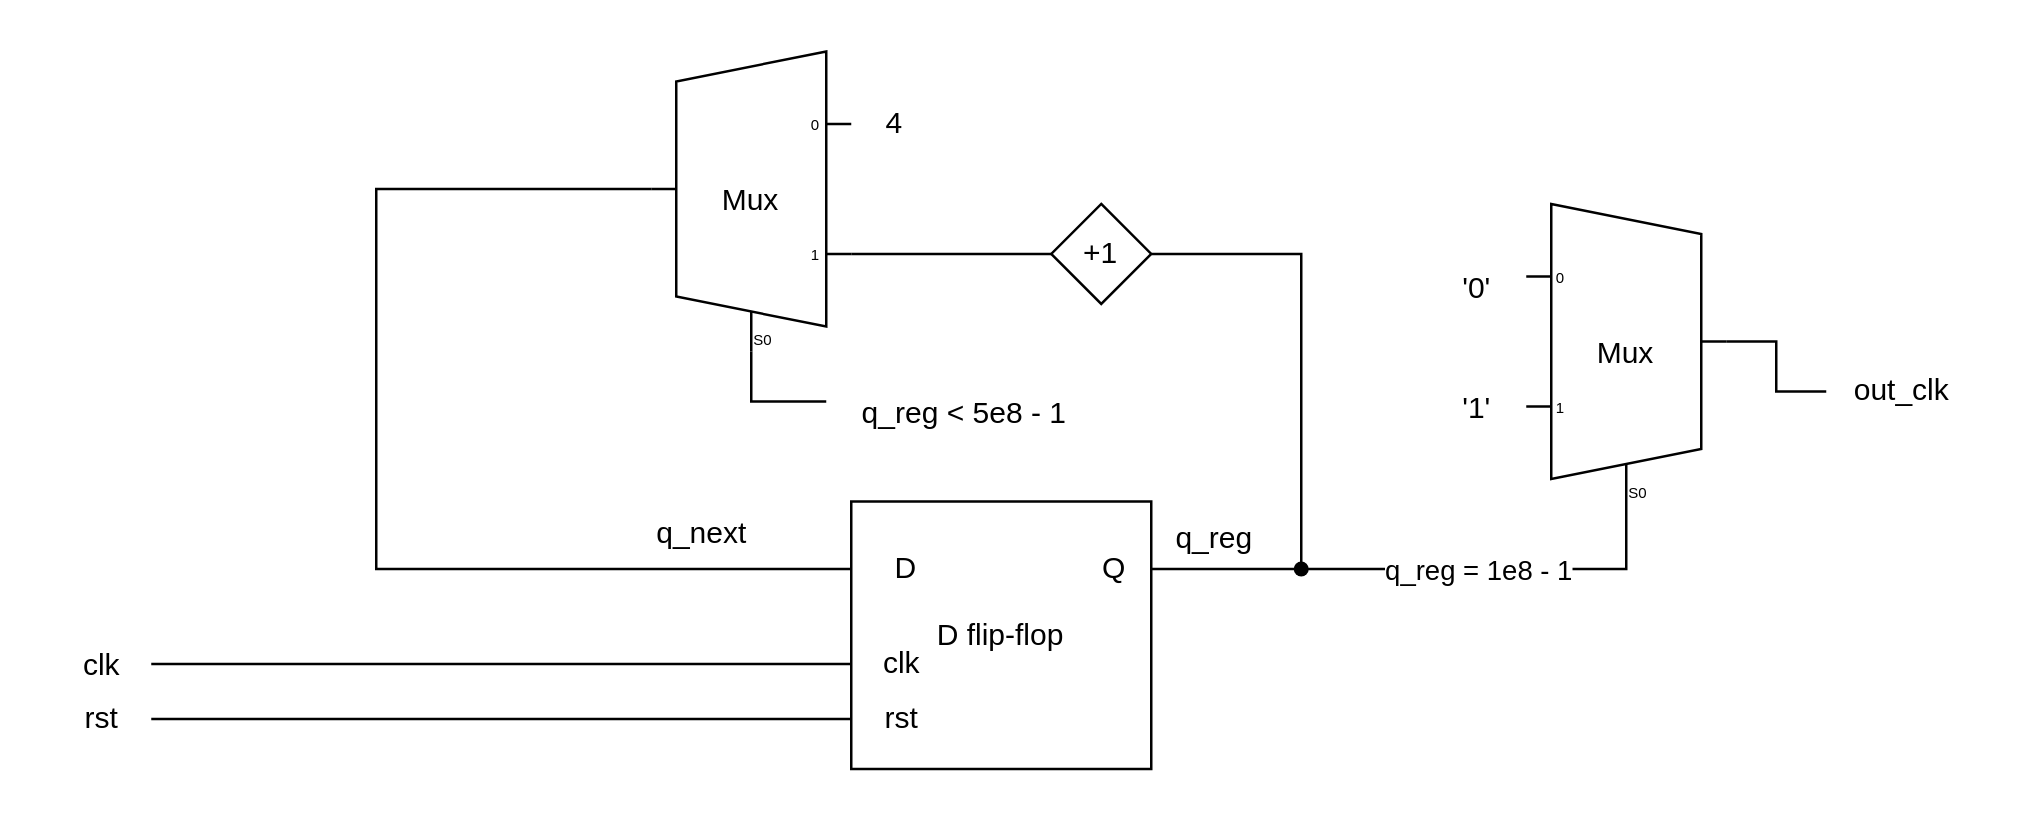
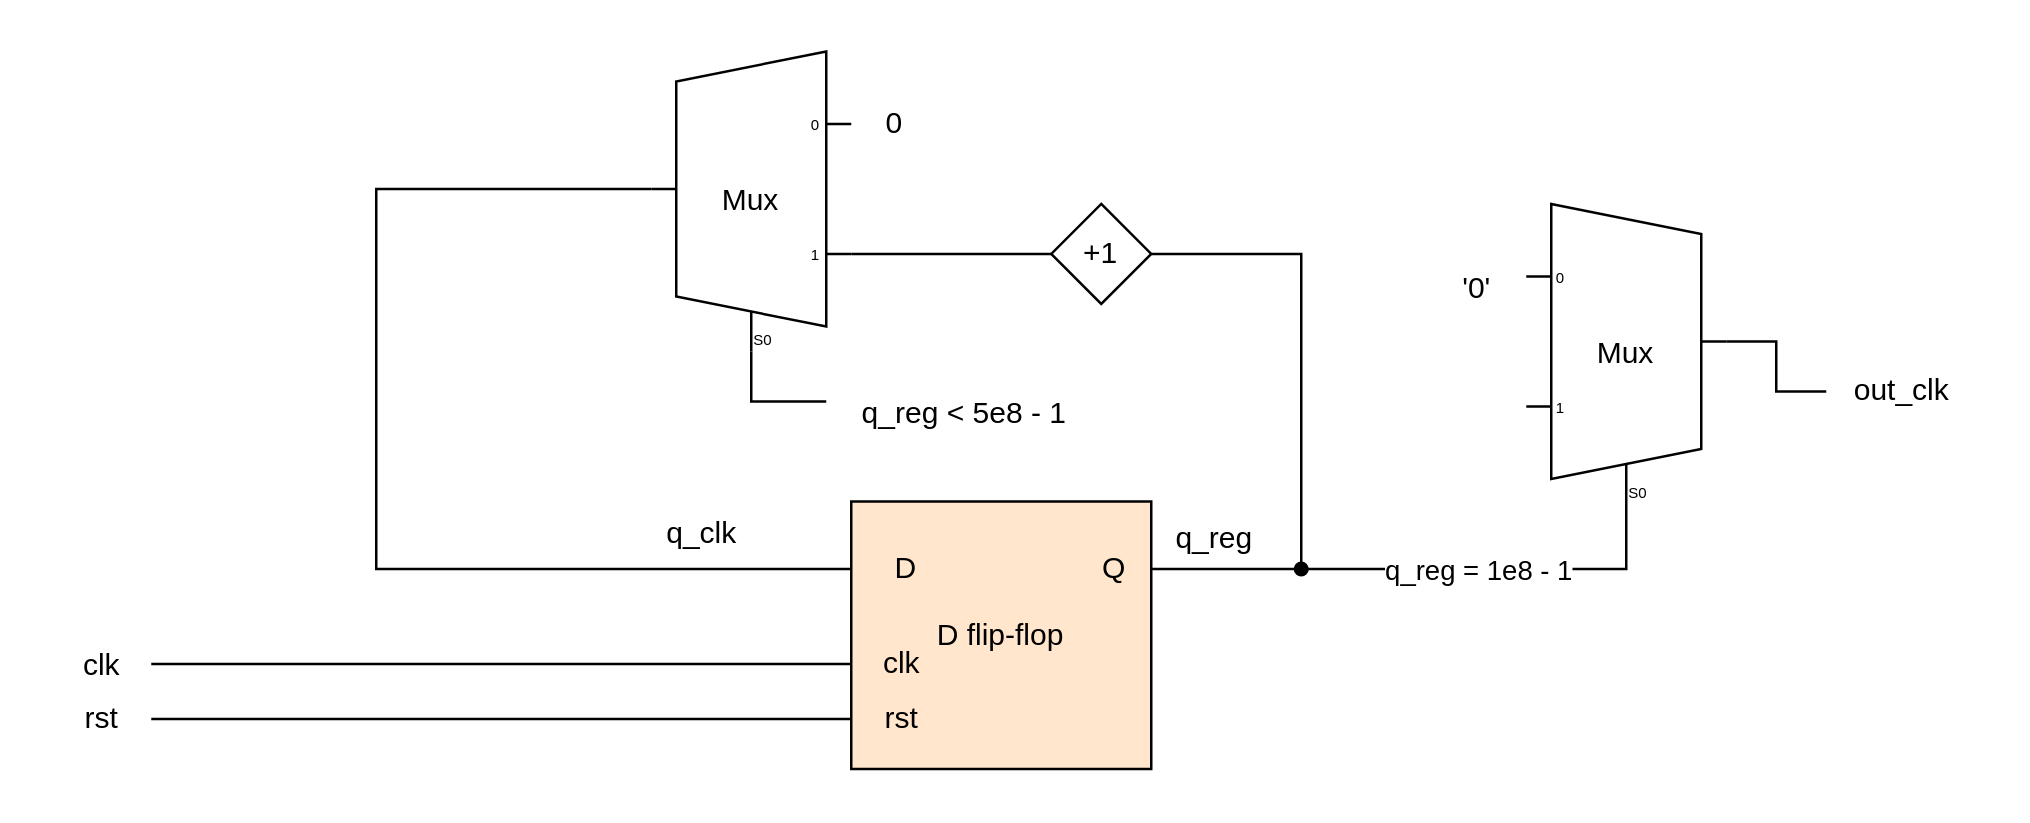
  <mxCell id="0" />
  <mxCell id="1" parent="0" />
  <mxCell id="2" style="edgeStyle=orthogonalEdgeStyle;rounded=0;orthogonalLoop=1;jettySize=auto;html=1;endArrow=none;endFill=0;" parent="1" source="3" target="9" edge="1"><mxGeometry relative="1" as="geometry"><Array as="points"><mxPoint x="80" y="265" /><mxPoint x="80" y="265" /></Array></mxGeometry></mxCell>
  <mxCell id="3" value="clk" style="text;html=1;align=center;verticalAlign=middle;resizable=0;points=[];autosize=1;strokeColor=none;fillColor=none;" parent="1" vertex="1"><mxGeometry x="20" y="251" width="40" height="30" as="geometry" /></mxCell>
  <mxCell id="4" style="edgeStyle=orthogonalEdgeStyle;rounded=0;orthogonalLoop=1;jettySize=auto;html=1;endArrow=none;endFill=0;" parent="1" source="5" target="10" edge="1"><mxGeometry relative="1" as="geometry" /></mxCell>
  <mxCell id="5" value="rst" style="text;html=1;align=center;verticalAlign=middle;resizable=0;points=[];autosize=1;strokeColor=none;fillColor=none;" parent="1" vertex="1"><mxGeometry x="20" y="272" width="40" height="30" as="geometry" /></mxCell>
  <mxCell id="6" value="out_clk" style="text;html=1;align=center;verticalAlign=middle;resizable=0;points=[];autosize=1;strokeColor=none;fillColor=none;" parent="1" vertex="1"><mxGeometry x="730" y="140.97" width="60" height="30" as="geometry" /></mxCell>
  <mxCell id="7" value="" style="group" parent="1" vertex="1" connectable="0"><mxGeometry x="340" y="200" width="120" height="107" as="geometry" /></mxCell>
- <mxCell id="8" value="D flip-flop" style="rounded=0;whiteSpace=wrap;html=1;" parent="7" vertex="1"><mxGeometry width="120" height="107" as="geometry" /></mxCell>
+ <mxCell id="8" value="D flip-flop" style="rounded=0;whiteSpace=wrap;html=1;fillColor=#ffe6cc;" parent="7" vertex="1"><mxGeometry width="120" height="107" as="geometry" /></mxCell>
  <mxCell id="9" value="clk" style="text;html=1;align=center;verticalAlign=middle;resizable=0;points=[];autosize=1;strokeColor=none;fillColor=none;" parent="7" vertex="1"><mxGeometry y="50" width="40" height="30" as="geometry" /></mxCell>
  <mxCell id="10" value="rst" style="text;html=1;align=center;verticalAlign=middle;resizable=0;points=[];autosize=1;strokeColor=none;fillColor=none;" parent="7" vertex="1"><mxGeometry y="72" width="40" height="30" as="geometry" /></mxCell>
  <mxCell id="11" value="Q" style="text;html=1;align=center;verticalAlign=middle;resizable=0;points=[];autosize=1;strokeColor=none;fillColor=none;" parent="7" vertex="1"><mxGeometry x="90" y="12" width="30" height="30" as="geometry" /></mxCell>
  <mxCell id="12" value="&amp;nbsp;D" style="text;html=1;align=center;verticalAlign=middle;resizable=0;points=[];autosize=1;strokeColor=none;fillColor=none;" parent="7" vertex="1"><mxGeometry y="12" width="40" height="30" as="geometry" /></mxCell>
  <mxCell id="13" style="edgeStyle=orthogonalEdgeStyle;rounded=0;orthogonalLoop=1;jettySize=auto;html=1;exitX=1;exitY=0.5;exitDx=0;exitDy=-5;exitPerimeter=0;endArrow=none;endFill=0;" parent="1" target="12" edge="1"><mxGeometry relative="1" as="geometry"><Array as="points"><mxPoint x="150" y="75" /><mxPoint x="150" y="227" /></Array><mxPoint x="260" y="75" as="sourcePoint" /></mxGeometry></mxCell>
- <mxCell id="14" value="4" style="text;html=1;align=center;verticalAlign=middle;resizable=0;points=[];autosize=1;strokeColor=none;fillColor=none;" parent="1" vertex="1"><mxGeometry x="342" y="34" width="30" height="30" as="geometry" /></mxCell>
+ <mxCell id="14" value="0" style="text;html=1;align=center;verticalAlign=middle;resizable=0;points=[];autosize=1;strokeColor=none;fillColor=none;" parent="1" vertex="1"><mxGeometry x="342" y="34" width="30" height="30" as="geometry" /></mxCell>
  <mxCell id="15" value="q_reg" style="text;html=1;align=center;verticalAlign=middle;resizable=0;points=[];autosize=1;strokeColor=none;fillColor=none;" parent="1" vertex="1"><mxGeometry x="460" y="200" width="50" height="30" as="geometry" /></mxCell>
- <mxCell id="16" value="q_next" style="text;html=1;align=center;verticalAlign=middle;resizable=0;points=[];autosize=1;strokeColor=none;fillColor=none;" parent="1" vertex="1"><mxGeometry x="250" y="198" width="60" height="30" as="geometry" /></mxCell>
+ <mxCell id="16" value="q_clk" style="text;html=1;align=center;verticalAlign=middle;resizable=0;points=[];autosize=1;strokeColor=none;fillColor=none;" parent="1" vertex="1"><mxGeometry x="250" y="198" width="60" height="30" as="geometry" /></mxCell>
  <mxCell id="17" value="+1" style="rhombus;whiteSpace=wrap;html=1;aspect=fixed;" parent="1" vertex="1"><mxGeometry x="420" y="80.97" width="40" height="40" as="geometry" /></mxCell>
  <mxCell id="18" value="q_reg &amp;lt; 5e8 - 1" style="text;html=1;align=center;verticalAlign=middle;resizable=0;points=[];autosize=1;strokeColor=none;fillColor=none;" parent="1" vertex="1"><mxGeometry x="330" y="150" width="110" height="30" as="geometry" /></mxCell>
  <mxCell id="19" style="edgeStyle=orthogonalEdgeStyle;rounded=0;orthogonalLoop=1;jettySize=auto;html=1;entryX=0.375;entryY=1;entryDx=10;entryDy=0;entryPerimeter=0;endArrow=none;endFill=0;" parent="1" source="18" edge="1"><mxGeometry relative="1" as="geometry"><Array as="points"><mxPoint x="300" y="160" /></Array><mxPoint x="300" y="140" as="targetPoint" /></mxGeometry></mxCell>
  <mxCell id="20" style="edgeStyle=orthogonalEdgeStyle;rounded=0;orthogonalLoop=1;jettySize=auto;html=1;exitX=0;exitY=0.5;exitDx=0;exitDy=0;entryX=0;entryY=0.65;entryDx=0;entryDy=3;entryPerimeter=0;endArrow=none;endFill=0;" parent="1" source="17" edge="1"><mxGeometry relative="1" as="geometry"><mxPoint x="340" y="101" as="targetPoint" /></mxGeometry></mxCell>
  <mxCell id="21" style="edgeStyle=orthogonalEdgeStyle;rounded=0;orthogonalLoop=1;jettySize=auto;html=1;entryX=1;entryY=0.5;entryDx=0;entryDy=0;endArrow=none;endFill=0;" parent="1" source="22" target="17" edge="1"><mxGeometry relative="1" as="geometry"><Array as="points"><mxPoint x="520" y="101" /></Array></mxGeometry></mxCell>
  <mxCell id="22" value="" style="shape=waypoint;sketch=0;size=6;pointerEvents=1;points=[];fillColor=none;resizable=0;rotatable=0;perimeter=centerPerimeter;snapToPoint=1;" parent="1" vertex="1"><mxGeometry x="510" y="217" width="20" height="20" as="geometry" /></mxCell>
  <mxCell id="23" style="edgeStyle=orthogonalEdgeStyle;rounded=0;orthogonalLoop=1;jettySize=auto;html=1;entryX=0.86;entryY=0.514;entryDx=0;entryDy=0;entryPerimeter=0;endArrow=none;endFill=0;" parent="1" source="11" target="22" edge="1"><mxGeometry relative="1" as="geometry" /></mxCell>
  <mxCell id="24" value="Mux" style="shadow=0;dashed=0;align=center;html=1;strokeWidth=1;shape=mxgraph.electrical.abstract.mux2;operation=demux;whiteSpace=wrap;" parent="1" vertex="1"><mxGeometry x="260" y="20" width="80" height="120" as="geometry" /></mxCell>
  <mxCell id="25" style="edgeStyle=orthogonalEdgeStyle;rounded=0;orthogonalLoop=1;jettySize=auto;html=1;exitX=1;exitY=0.5;exitDx=0;exitDy=-5;exitPerimeter=0;endArrow=none;endFill=0;" edge="1" parent="1" source="26" target="6"><mxGeometry relative="1" as="geometry" /></mxCell>
  <mxCell id="26" value="Mux" style="shadow=0;dashed=0;align=center;html=1;strokeWidth=1;shape=mxgraph.electrical.abstract.mux2;whiteSpace=wrap;" vertex="1" parent="1"><mxGeometry x="610" y="80.97" width="80" height="120" as="geometry" /></mxCell>
  <mxCell id="27" style="edgeStyle=orthogonalEdgeStyle;rounded=0;orthogonalLoop=1;jettySize=auto;html=1;entryX=0.375;entryY=1;entryDx=10;entryDy=0;entryPerimeter=0;endArrow=none;endFill=0;" edge="1" parent="1" source="22" target="26"><mxGeometry relative="1" as="geometry" /></mxCell>
  <mxCell id="28" value="q_reg = 1e8 - 1" style="edgeLabel;html=1;align=center;verticalAlign=middle;resizable=0;points=[];" vertex="1" connectable="0" parent="27"><mxGeometry x="-0.274" y="-1" relative="1" as="geometry"><mxPoint x="13" y="-1" as="offset" /></mxGeometry></mxCell>
- <mxCell id="29" value="'1'" style="text;html=1;align=center;verticalAlign=middle;resizable=0;points=[];autosize=1;strokeColor=none;fillColor=none;" vertex="1" parent="1"><mxGeometry x="575" y="148" width="30" height="30" as="geometry" /></mxCell>
  <mxCell id="30" value="'0'" style="text;html=1;align=center;verticalAlign=middle;resizable=0;points=[];autosize=1;strokeColor=none;fillColor=none;" vertex="1" parent="1"><mxGeometry x="575" y="100" width="30" height="30" as="geometry" /></mxCell>
